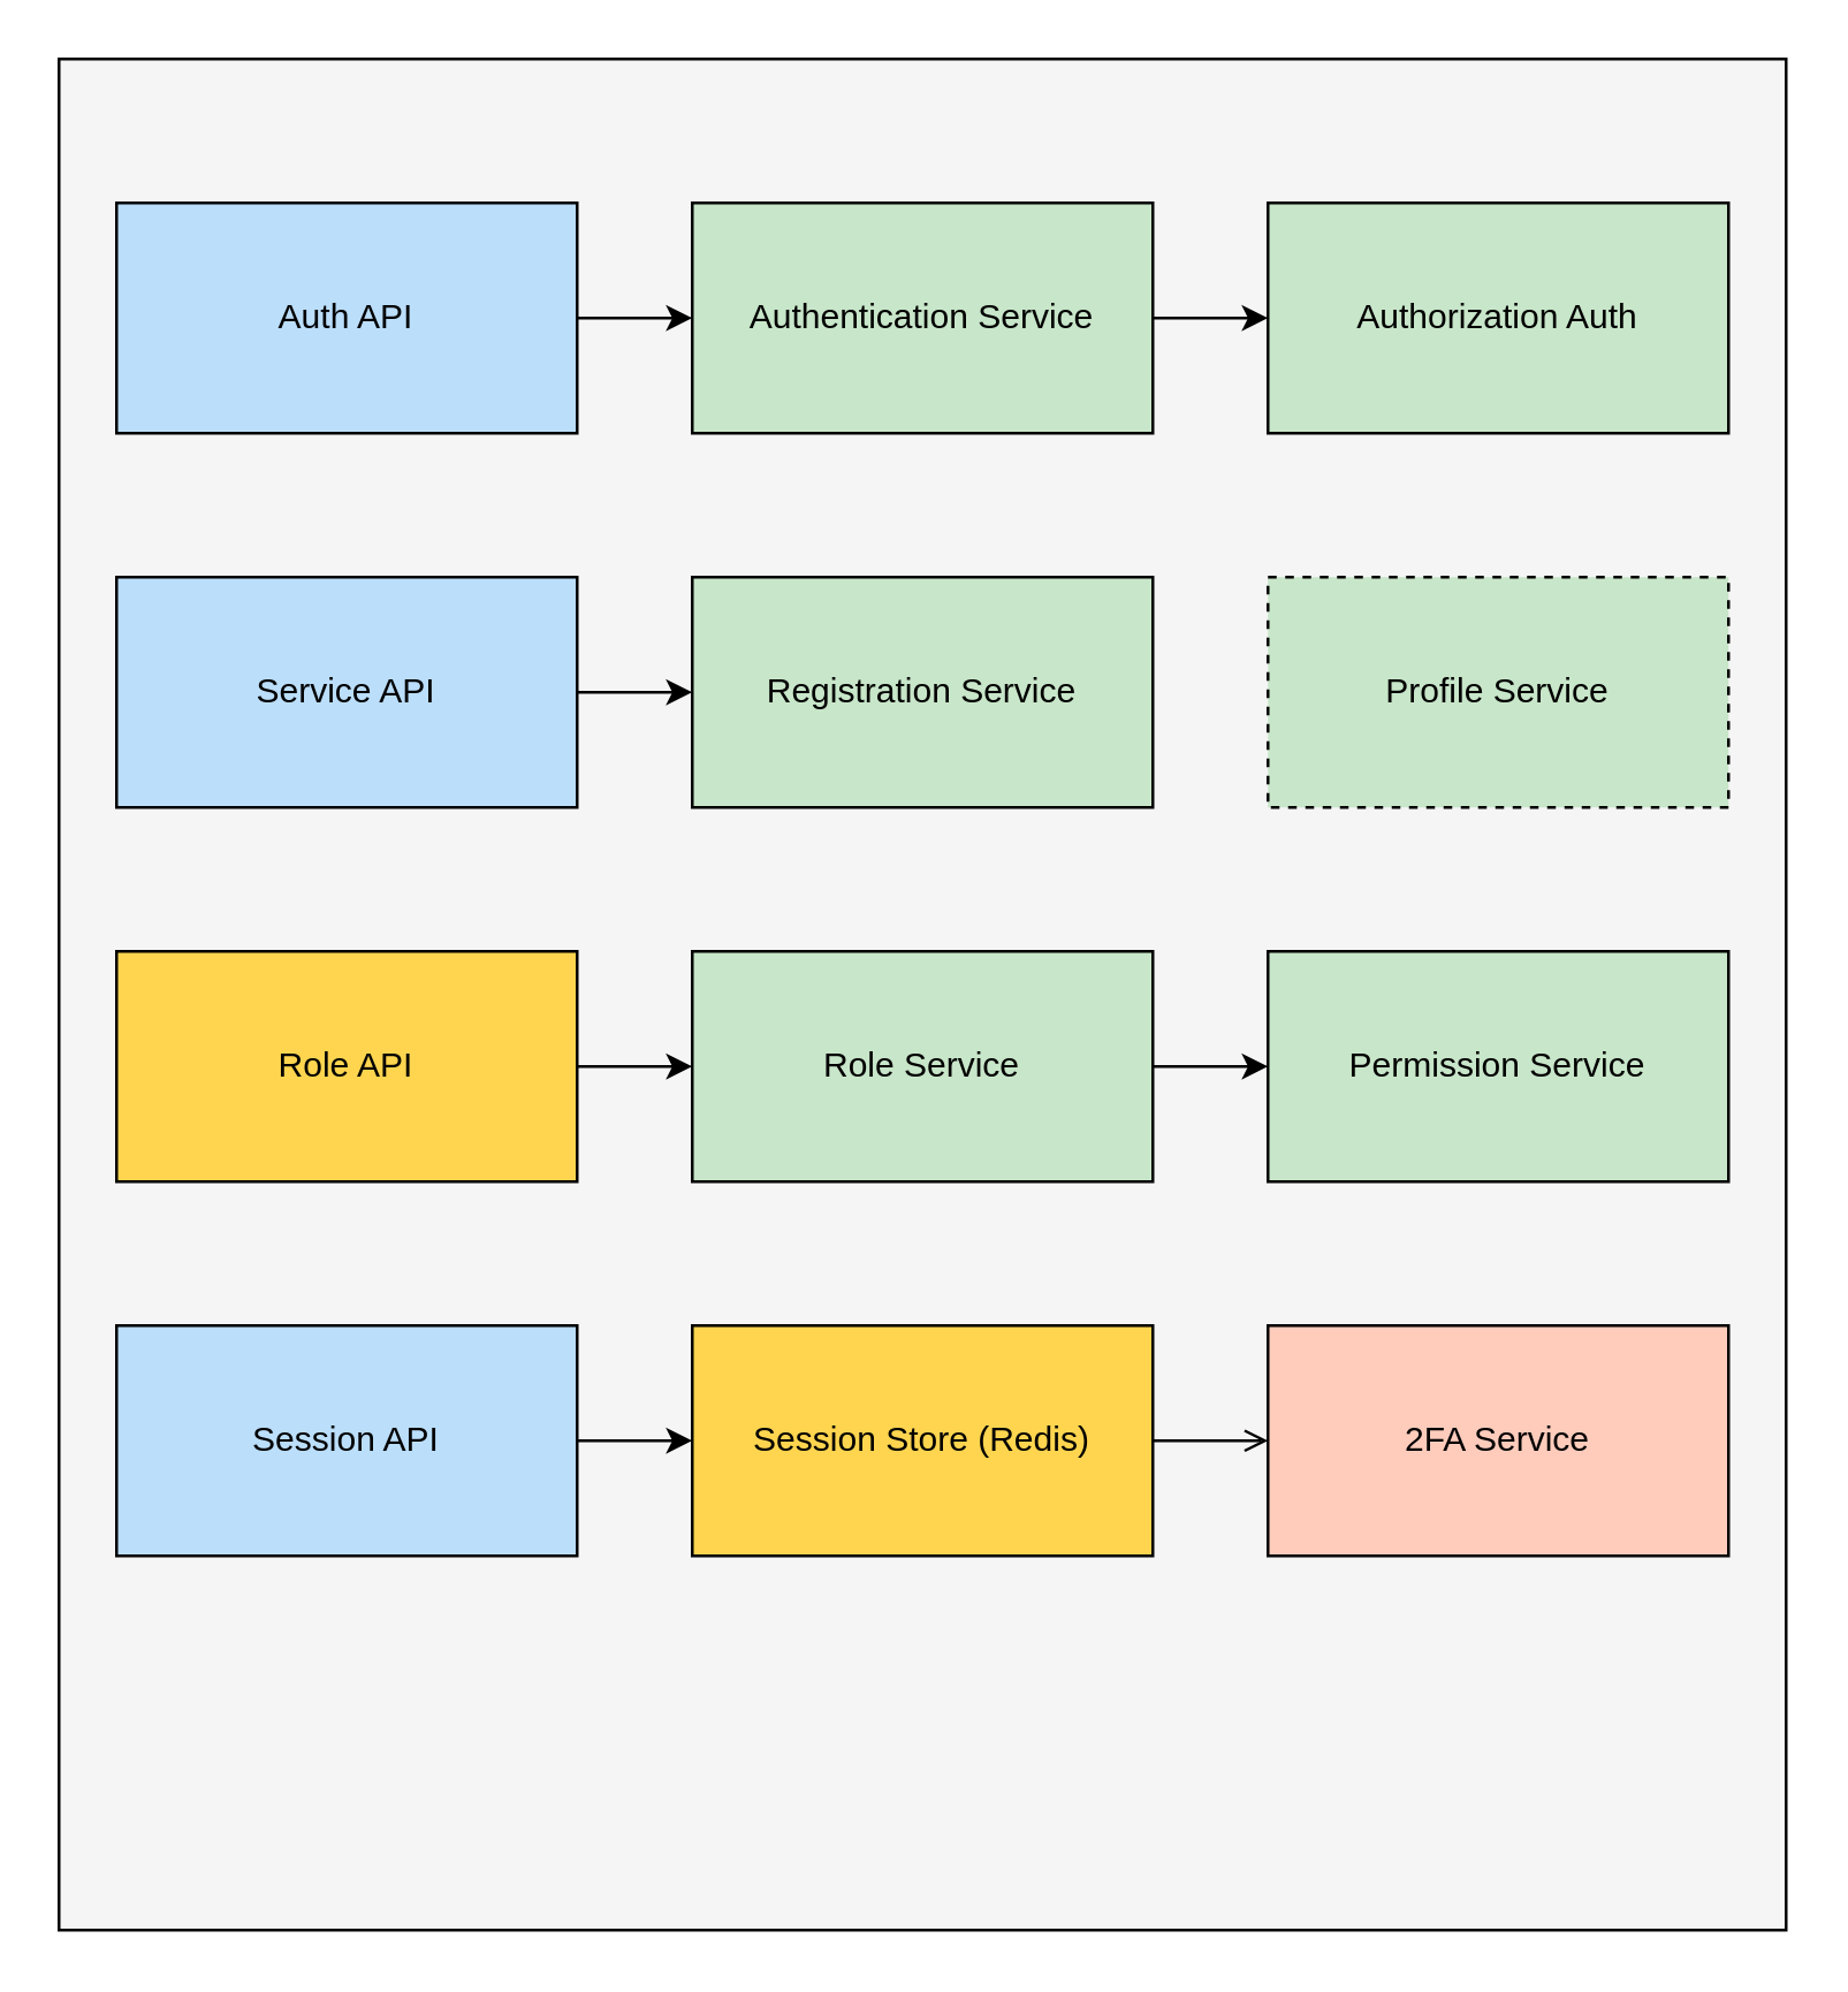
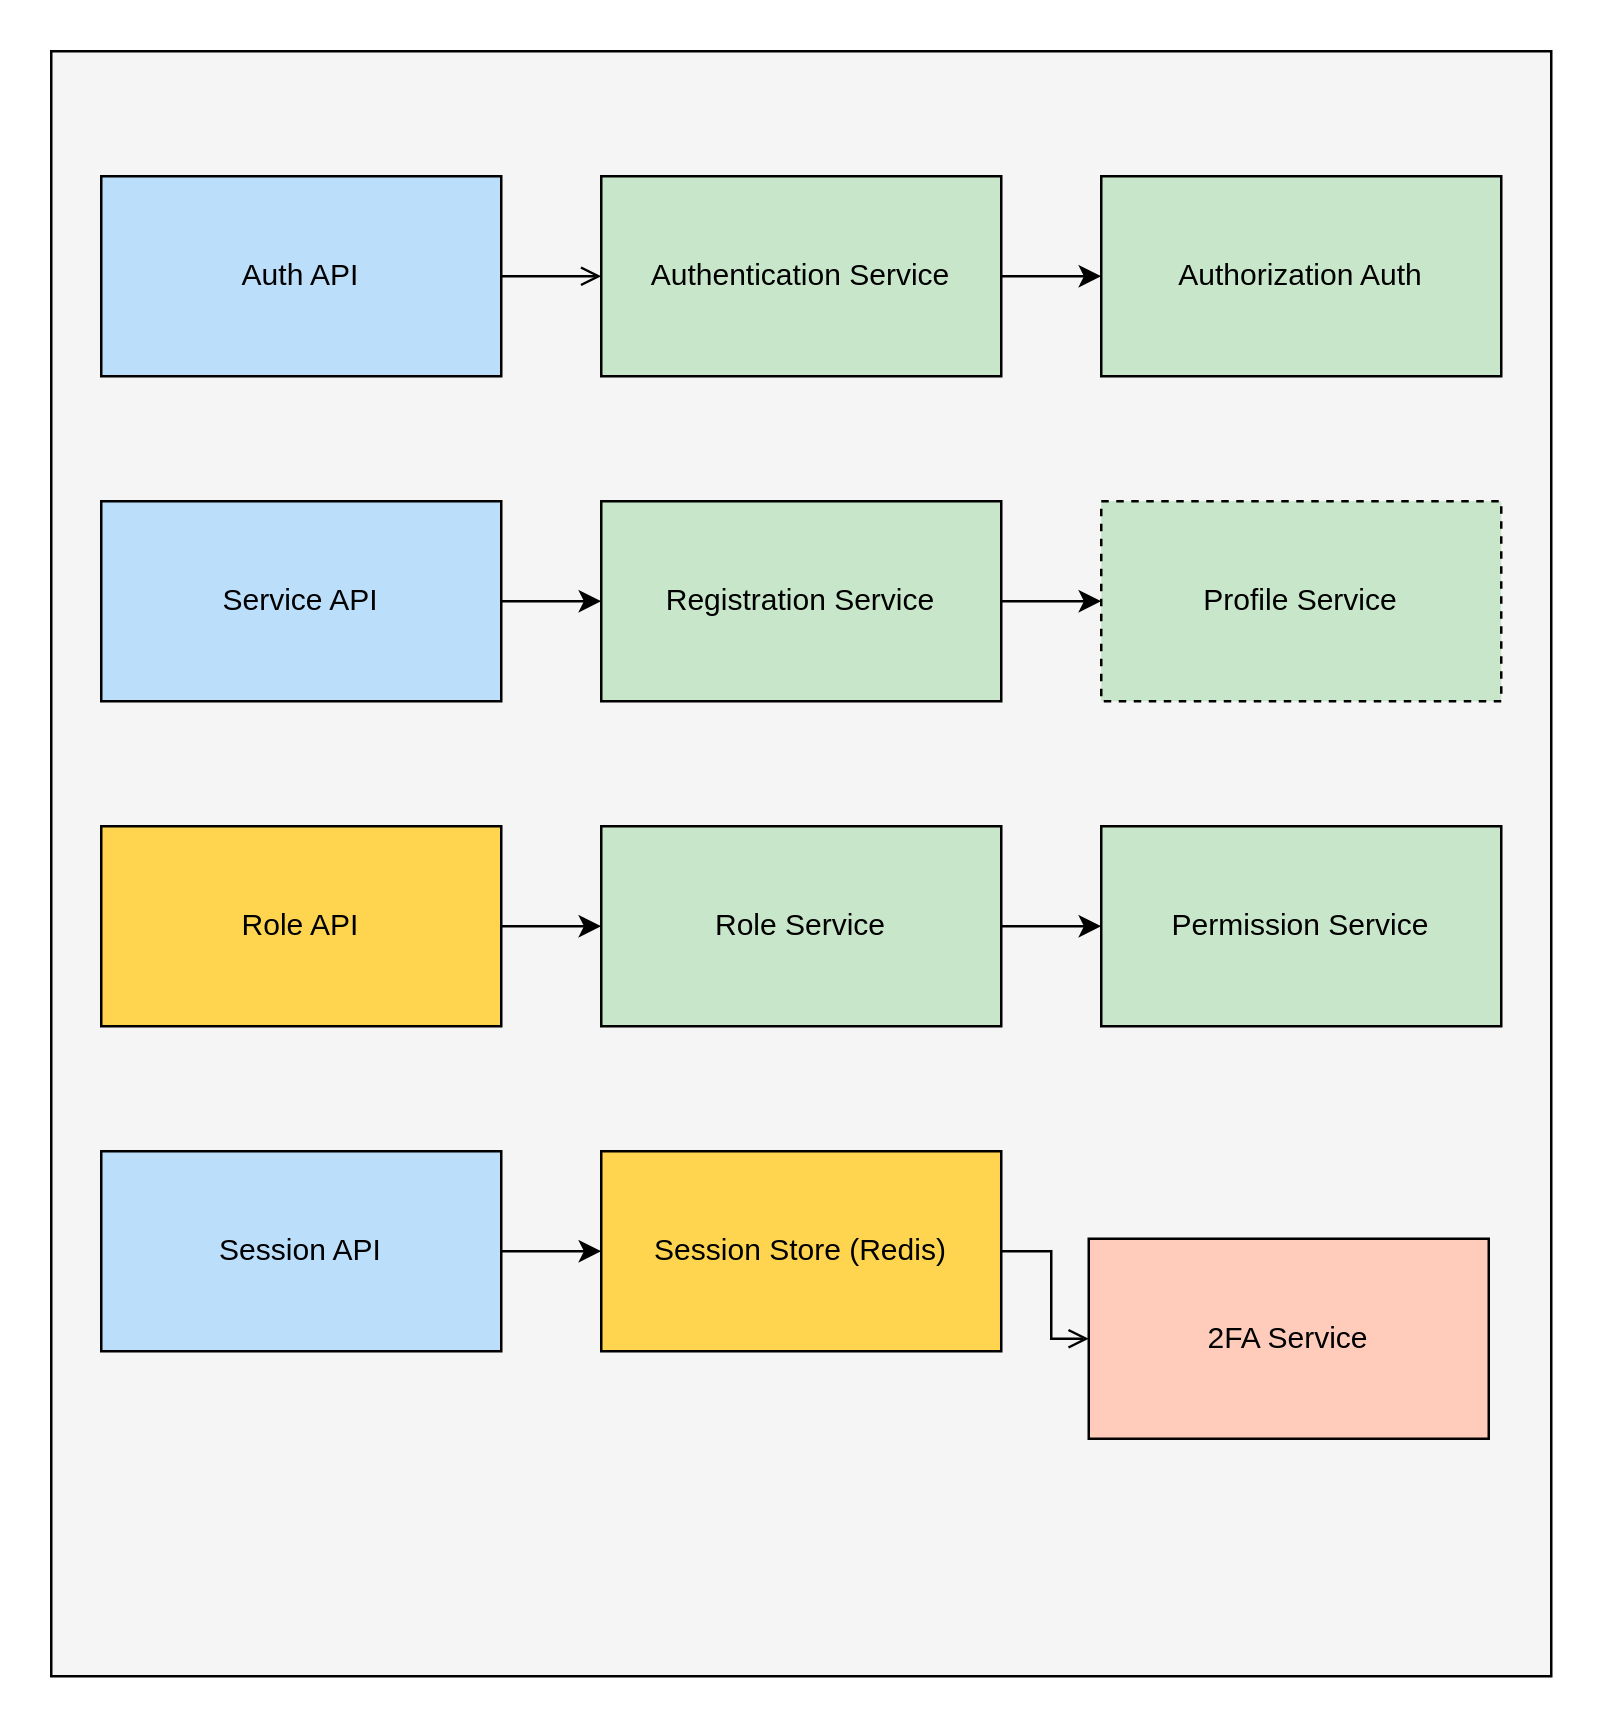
  <mxCell id="0" />
  <mxCell id="1" parent="0" />
  <mxCell id="2" value="User Management Service" style="rounded=0;whiteSpace=wrap;html=1;fillColor=#F5F5F5;strokeColor=#000000;" vertex="1" parent="1"><mxGeometry x="20" y="20" width="600" height="650" as="geometry" /></mxCell>
  <mxCell id="3" value="Auth API" style="rounded=0;whiteSpace=wrap;html=1;fillColor=#BBDEFB;" vertex="1" parent="2"><mxGeometry x="20" y="50" width="160" height="80" as="geometry" /></mxCell>
  <mxCell id="4" value="Authentication Service" style="rounded=0;whiteSpace=wrap;html=1;fillColor=#C8E6C9;" vertex="1" parent="2"><mxGeometry x="220" y="50" width="160" height="80" as="geometry" /></mxCell>
  <mxCell id="5" value="Authorization Auth" style="rounded=0;whiteSpace=wrap;html=1;fillColor=#C8E6C9;" vertex="1" parent="2"><mxGeometry x="420" y="50" width="160" height="80" as="geometry" /></mxCell>
  <mxCell id="6" value="Service API" style="rounded=0;whiteSpace=wrap;html=1;fillColor=#BBDEFB;" vertex="1" parent="2"><mxGeometry x="20" y="180" width="160" height="80" as="geometry" /></mxCell>
  <mxCell id="7" value="Registration Service" style="rounded=0;whiteSpace=wrap;html=1;fillColor=#C8E6C9;" vertex="1" parent="2"><mxGeometry x="220" y="180" width="160" height="80" as="geometry" /></mxCell>
  <mxCell id="8" value="Profile Service" style="rounded=0;whiteSpace=wrap;html=1;fillColor=#C8E6C9;dashed=1;" vertex="1" parent="2"><mxGeometry x="420" y="180" width="160" height="80" as="geometry" /></mxCell>
  <mxCell id="9" value="Role API" style="rounded=0;whiteSpace=wrap;html=1;fillColor=#ffd54f;" vertex="1" parent="2"><mxGeometry x="20" y="310" width="160" height="80" as="geometry" /></mxCell>
  <mxCell id="10" value="Role Service" style="rounded=0;whiteSpace=wrap;html=1;fillColor=#C8E6C9;" vertex="1" parent="2"><mxGeometry x="220" y="310" width="160" height="80" as="geometry" /></mxCell>
  <mxCell id="11" value="Permission Service" style="rounded=0;whiteSpace=wrap;html=1;fillColor=#C8E6C9;" vertex="1" parent="2"><mxGeometry x="420" y="310" width="160" height="80" as="geometry" /></mxCell>
  <mxCell id="12" value="Session API" style="rounded=0;whiteSpace=wrap;html=1;fillColor=#BBDEFB;" vertex="1" parent="2"><mxGeometry x="20" y="440" width="160" height="80" as="geometry" /></mxCell>
  <mxCell id="13" value="Session Store (Redis)" style="rounded=0;whiteSpace=wrap;html=1;fillColor=#FFD54F;" vertex="1" parent="2"><mxGeometry x="220" y="440" width="160" height="80" as="geometry" /></mxCell>
- <mxCell id="14" value="2FA Service" style="rounded=0;whiteSpace=wrap;html=1;fillColor=#FFCCBC;" vertex="1" parent="2"><mxGeometry x="420" y="440" width="160" height="80" as="geometry" /></mxCell>
- <mxCell id="15" style="edgeStyle=orthogonalEdgeStyle;rounded=0;orthogonalLoop=1;jettySize=auto;html=1;" edge="1" parent="1" source="3" target="4"><mxGeometry relative="1" as="geometry" /></mxCell>
+ <mxCell id="14" value="2FA Service" style="rounded=0;whiteSpace=wrap;html=1;fillColor=#FFCCBC;" vertex="1" parent="2"><mxGeometry x="415" y="475" width="160" height="80" as="geometry" /></mxCell>
+ <mxCell id="15" style="edgeStyle=orthogonalEdgeStyle;rounded=0;orthogonalLoop=1;jettySize=auto;html=1;endArrow=open;" edge="1" parent="1" source="3" target="4"><mxGeometry relative="1" as="geometry" /></mxCell>
  <mxCell id="16" style="edgeStyle=orthogonalEdgeStyle;rounded=0;orthogonalLoop=1;jettySize=auto;html=1;" edge="1" parent="1" source="4" target="5"><mxGeometry relative="1" as="geometry" /></mxCell>
  <mxCell id="17" style="edgeStyle=orthogonalEdgeStyle;rounded=0;orthogonalLoop=1;jettySize=auto;html=1;" edge="1" parent="1" source="6" target="7"><mxGeometry relative="1" as="geometry" /></mxCell>
+ <mxCell id="18" style="edgeStyle=orthogonalEdgeStyle;rounded=0;orthogonalLoop=1;jettySize=auto;html=1;" edge="1" parent="1" source="7" target="8"><mxGeometry relative="1" as="geometry" /></mxCell>
  <mxCell id="19" style="edgeStyle=orthogonalEdgeStyle;rounded=0;orthogonalLoop=1;jettySize=auto;html=1;" edge="1" parent="1" source="9" target="10"><mxGeometry relative="1" as="geometry" /></mxCell>
  <mxCell id="20" style="edgeStyle=orthogonalEdgeStyle;rounded=0;orthogonalLoop=1;jettySize=auto;html=1;" edge="1" parent="1" source="10" target="11"><mxGeometry relative="1" as="geometry" /></mxCell>
  <mxCell id="21" style="edgeStyle=orthogonalEdgeStyle;rounded=0;orthogonalLoop=1;jettySize=auto;html=1;" edge="1" parent="1" source="12" target="13"><mxGeometry relative="1" as="geometry" /></mxCell>
  <mxCell id="22" style="edgeStyle=orthogonalEdgeStyle;rounded=0;orthogonalLoop=1;jettySize=auto;html=1;endArrow=open;" edge="1" parent="1" source="13" target="14"><mxGeometry relative="1" as="geometry" /></mxCell>
